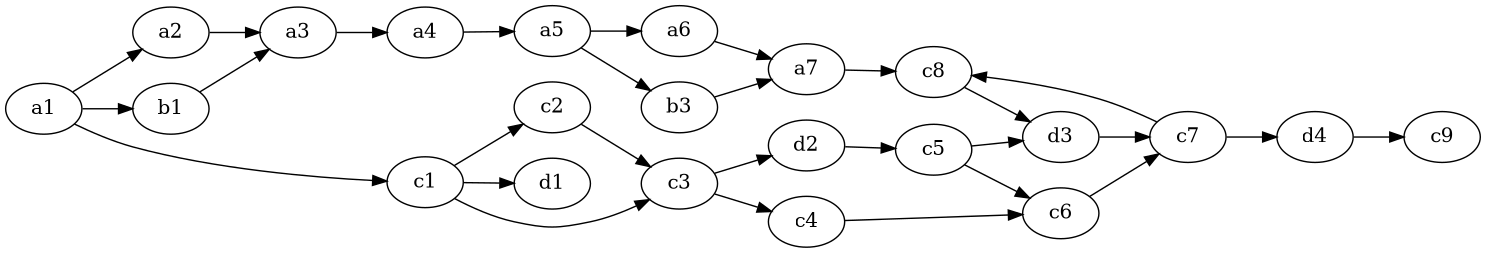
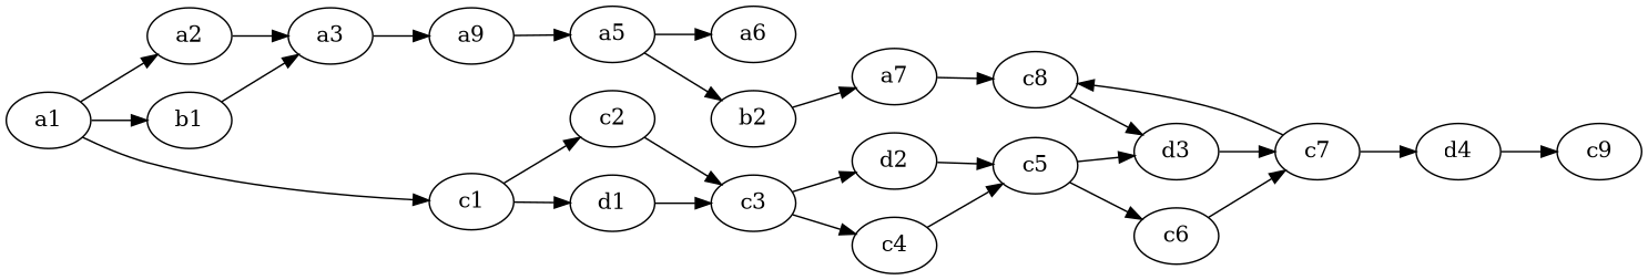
  digraph {
    rankdir=LR
    a1
    a2
    b1
    c1
    a3
    c2
    d1
-   a4
+   a4 [label=a9]
    a5
    a6
-   b3
+   b3 [label=b2]
    a7
    c8
    d3
    c3
    c4
    d2
    c5
    c6
    c7
    d4
    c9
    a1 -> a2
    a1 -> b1
    a1 -> c1
    a2 -> a3
    b1 -> a3
    c1 -> c2
    c1 -> d1
    a3 -> a4
    c2 -> c3
-   c1 -> c3
+   d1 -> c3
    a4 -> a5
    a5 -> a6
    a5 -> b3
-   a6 -> a7
    b3 -> a7
    a7 -> c8
    c8 -> d3
    d3 -> c7
    c3 -> c4
    c3 -> d2
-   c4 -> c6
+   c4 -> c5
    d2 -> c5
    c5 -> d3
    c5 -> c6
    c6 -> c7
    c7 -> c8
    c7 -> d4
    d4 -> c9
  }
